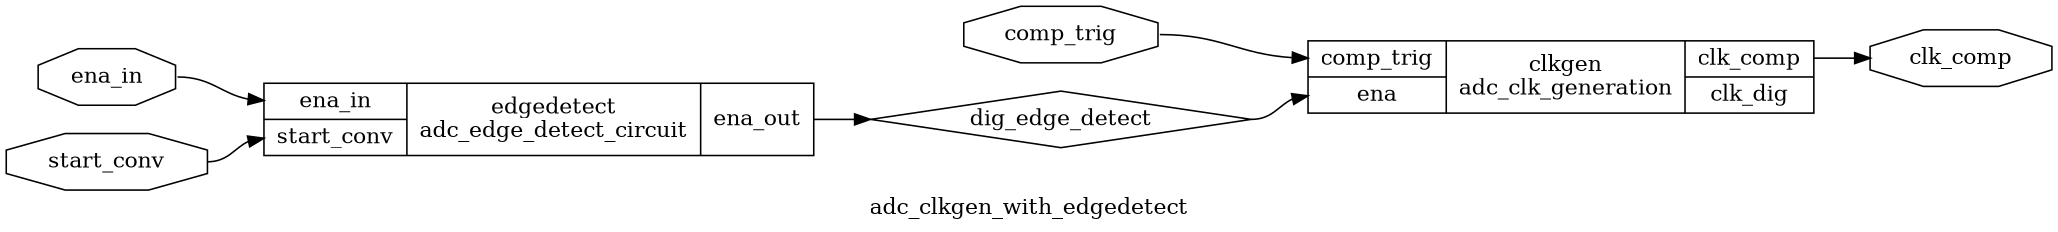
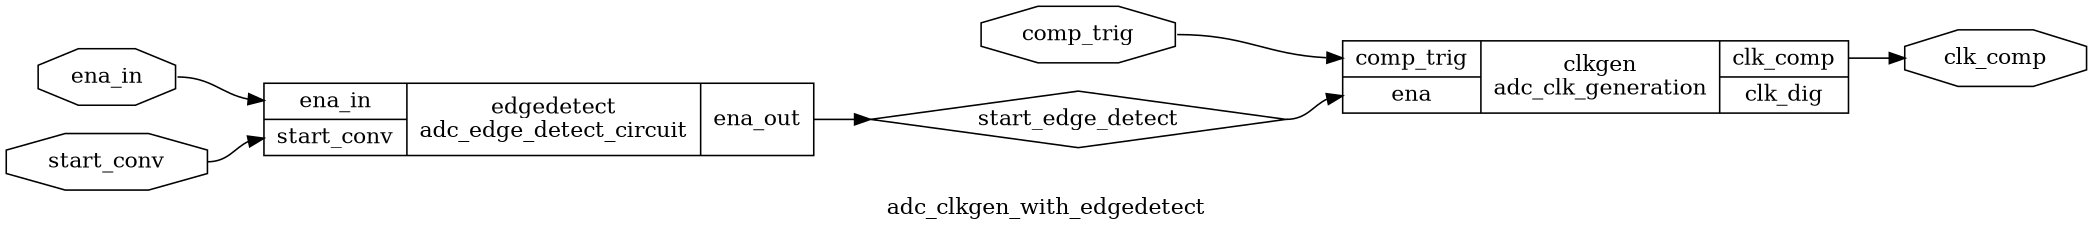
  digraph {
    label=adc_clkgen_with_edgedetect
    rankdir=LR
    remincross=true
    node [color=black fontcolor=black shape=octagon]
    edge [color=black headport=w tailport=e]
-   n1 [label=dig_edge_detect shape=diamond]
+   n1 [label=start_edge_detect shape=diamond]
    n2 [label="{{<p4> comp_trig|<p7> ena}|clkgen\nadc_clk_generation|{<p2> clk_comp|<p3> clk_dig}}" shape=record color="" fontcolor=""]
    n3 [label=clk_comp]
    n4 [label=comp_trig]
    n5 [label=start_conv]
    n6 [label="{{<p6> ena_in|<p5> start_conv}|edgedetect\nadc_edge_detect_circuit|{<p9> ena_out}}" shape=record color="" fontcolor=""]
    n7 [label=ena_in]
    n1 -> n2 [headport="p7:w"]
    n2 -> n3 [tailport="p2:e"]
    n4 -> n2 [headport="p4:w"]
    n5 -> n6 [headport="p5:w"]
    n6 -> n1 [tailport="p9:e"]
    n7 -> n6 [headport="p6:w"]
  }
